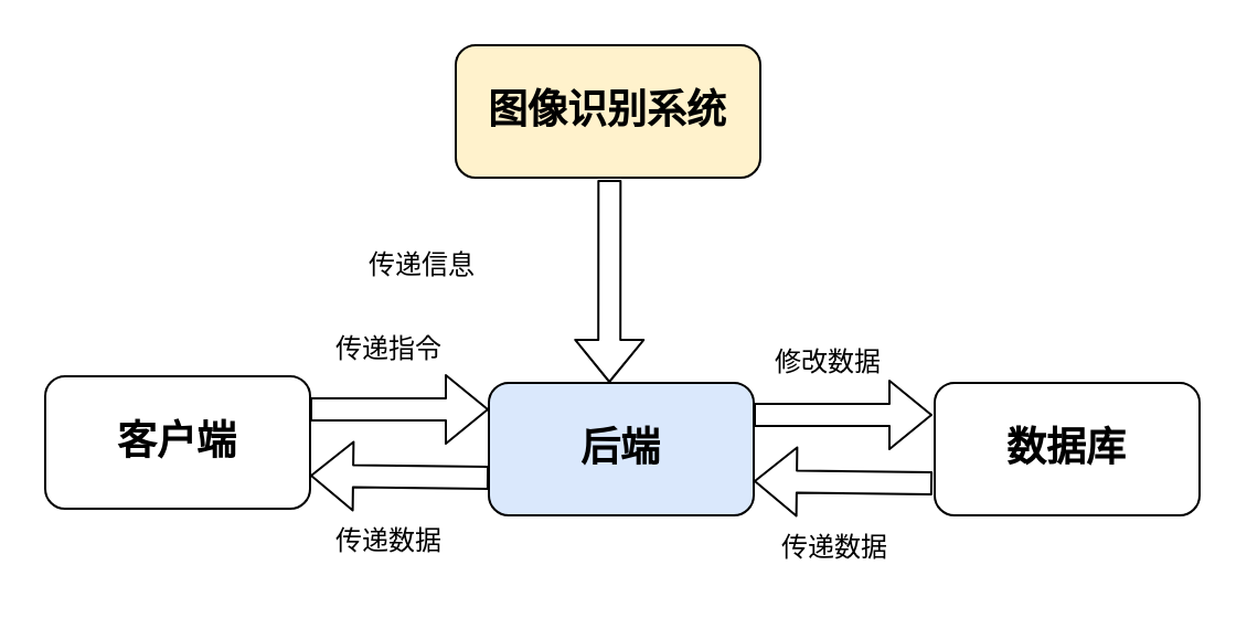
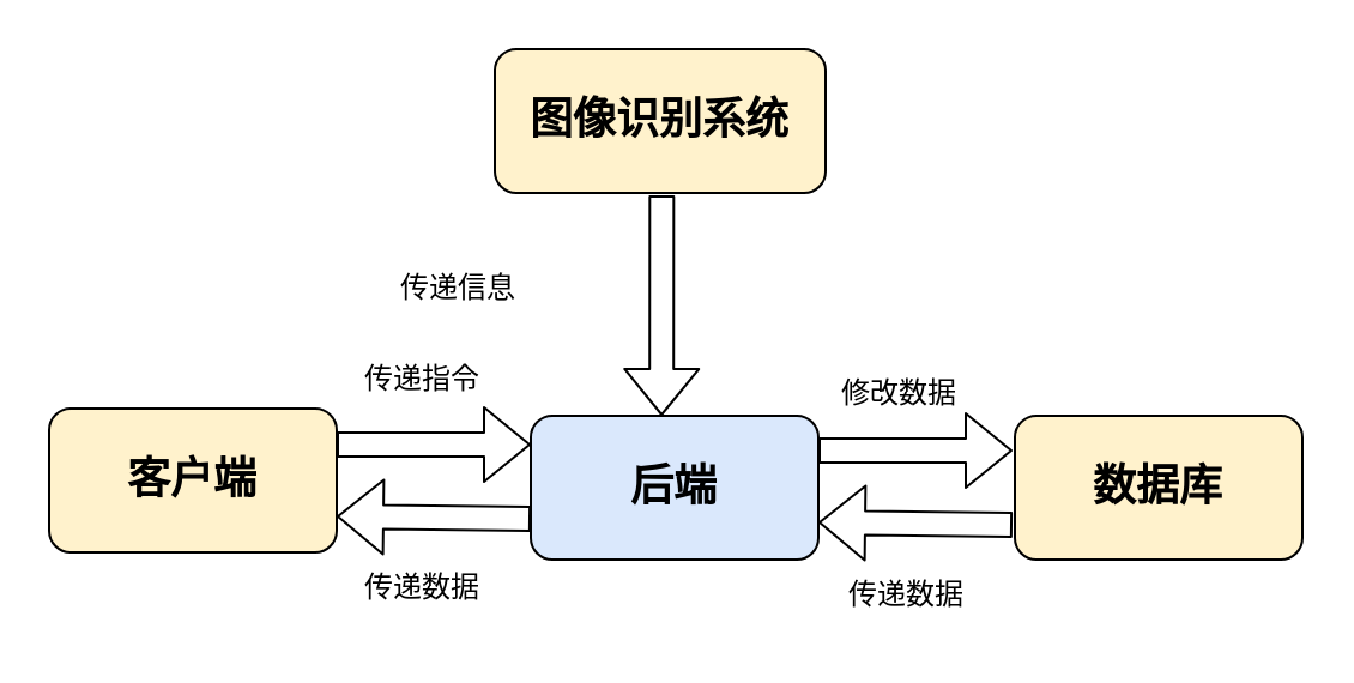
  <mxCell id="0" />
  <mxCell id="1" parent="0" />
- <mxCell id="2" value="&lt;b style=&quot;border-color: var(--border-color); font-size: 18px;&quot;&gt;客户端&lt;/b&gt;" style="rounded=1;whiteSpace=wrap;html=1;" vertex="1" parent="1"><mxGeometry x="20" y="170" width="120" height="60" as="geometry" /></mxCell>
+ <mxCell id="2" value="&lt;b style=&quot;border-color: var(--border-color); font-size: 18px;&quot;&gt;客户端&lt;/b&gt;" style="rounded=1;whiteSpace=wrap;html=1;fillColor=#fff2cc;" vertex="1" parent="1"><mxGeometry x="20" y="170" width="120" height="60" as="geometry" /></mxCell>
  <mxCell id="3" value="&lt;b style=&quot;border-color: var(--border-color); font-size: 18px;&quot;&gt;图像识别系统&lt;/b&gt;" style="rounded=1;whiteSpace=wrap;html=1;fillColor=#fff2cc;" vertex="1" parent="1"><mxGeometry x="206" y="20" width="138" height="60" as="geometry" /></mxCell>
  <mxCell id="4" value="&lt;b style=&quot;border-color: var(--border-color); font-size: 18px;&quot;&gt;后端&lt;/b&gt;" style="rounded=1;whiteSpace=wrap;html=1;fillColor=#dae8fc;" vertex="1" parent="1"><mxGeometry x="221" y="173" width="120" height="60" as="geometry" /></mxCell>
- <mxCell id="5" value="&lt;b style=&quot;border-color: var(--border-color); font-size: 18px;&quot;&gt;数据库&lt;/b&gt;" style="rounded=1;whiteSpace=wrap;html=1;" vertex="1" parent="1"><mxGeometry x="423" y="173" width="120" height="60" as="geometry" /></mxCell>
+ <mxCell id="5" value="&lt;b style=&quot;border-color: var(--border-color); font-size: 18px;&quot;&gt;数据库&lt;/b&gt;" style="rounded=1;whiteSpace=wrap;html=1;fillColor=#fff2cc;" vertex="1" parent="1"><mxGeometry x="423" y="173" width="120" height="60" as="geometry" /></mxCell>
  <mxCell id="6" value="" style="edgeStyle=none;shape=flexArrow;html=1;entryX=0.455;entryY=0;entryDx=0;entryDy=0;entryPerimeter=0;" edge="1" parent="1" target="4"><mxGeometry relative="1" as="geometry"><mxPoint x="275.66" y="154" as="targetPoint" /><mxPoint x="275.66" y="81" as="sourcePoint" /></mxGeometry></mxCell>
  <mxCell id="7" value="" style="edgeStyle=none;shape=flexArrow;html=1;entryX=1;entryY=0.75;entryDx=0;entryDy=0;" edge="1" parent="1" target="2"><mxGeometry relative="1" as="geometry"><mxPoint x="154" y="216" as="targetPoint" /><mxPoint x="221" y="216" as="sourcePoint" /></mxGeometry></mxCell>
  <mxCell id="8" value="" style="edgeStyle=none;shape=flexArrow;html=1;entryX=0;entryY=0.2;entryDx=0;entryDy=0;entryPerimeter=0;" edge="1" parent="1" target="4"><mxGeometry relative="1" as="geometry"><mxPoint x="218" y="185" as="targetPoint" /><mxPoint x="140" y="185" as="sourcePoint" /></mxGeometry></mxCell>
  <mxCell id="9" value="" style="edgeStyle=none;shape=flexArrow;html=1;entryX=1;entryY=0.75;entryDx=0;entryDy=0;" edge="1" parent="1"><mxGeometry relative="1" as="geometry"><mxPoint x="341" y="217.5" as="targetPoint" /><mxPoint x="422" y="218.5" as="sourcePoint" /></mxGeometry></mxCell>
  <mxCell id="10" value="" style="edgeStyle=none;shape=flexArrow;html=1;entryX=0;entryY=0.2;entryDx=0;entryDy=0;entryPerimeter=0;" edge="1" parent="1"><mxGeometry relative="1" as="geometry"><mxPoint x="422" y="187.5" as="targetPoint" /><mxPoint x="341" y="187.5" as="sourcePoint" /></mxGeometry></mxCell>
  <mxCell id="11" value="传递信息" style="text;strokeColor=none;align=center;fillColor=none;html=1;verticalAlign=middle;whiteSpace=wrap;rounded=0;" vertex="1" parent="1"><mxGeometry x="161" y="105" width="60" height="30" as="geometry" /></mxCell>
  <mxCell id="12" value="修改数据" style="text;strokeColor=none;align=center;fillColor=none;html=1;verticalAlign=middle;whiteSpace=wrap;rounded=0;" vertex="1" parent="1"><mxGeometry x="345" y="149" width="60" height="30" as="geometry" /></mxCell>
  <mxCell id="13" value="传递数据" style="text;strokeColor=none;align=center;fillColor=none;html=1;verticalAlign=middle;whiteSpace=wrap;rounded=0;" vertex="1" parent="1"><mxGeometry x="348" y="233" width="60" height="30" as="geometry" /></mxCell>
  <mxCell id="14" value="传递指令" style="text;strokeColor=none;align=center;fillColor=none;html=1;verticalAlign=middle;whiteSpace=wrap;rounded=0;" vertex="1" parent="1"><mxGeometry x="146" y="143" width="60" height="30" as="geometry" /></mxCell>
  <mxCell id="15" value="传递数据" style="text;strokeColor=none;align=center;fillColor=none;html=1;verticalAlign=middle;whiteSpace=wrap;rounded=0;" vertex="1" parent="1"><mxGeometry x="146" y="230" width="60" height="30" as="geometry" /></mxCell>
